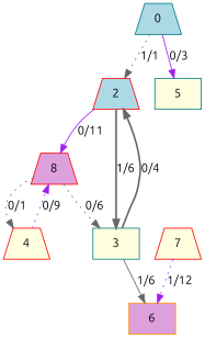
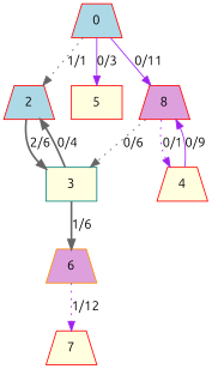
  digraph {
    fontname=Ubuntu
    node [color=red fillcolor=lightyellow fontname=Ubuntu shape=trapezium style=filled]
    edge [color=gray40 fontname=Ubuntu style=dotted]
-   0 [color=teal fillcolor=lightblue]
+   0 [fillcolor=lightblue]
    2 [fillcolor=lightblue]
-   5 [color=teal shape=box]
+   5 [shape=box]
    n4 [fillcolor=plum label=8]
    3 [color=teal shape=box]
    4
-   6 [color=darkorange fillcolor=plum shape=box]
+   6 [color=darkorange fillcolor=plum]
    7
    0 -> 2 [label="1/1"]
    0 -> 5 [color=purple label="0/3" style=solid]
-   2 -> n4 [color=purple label="0/11" style=solid]
-   2 -> 3 [label="1/6" style=bold]
+   0 -> n4 [color=purple label="0/11" style=solid]
+   2 -> 3 [label="2/6" style=bold]
    n4 -> 3 [label="0/6"]
-   n4 -> 4 [label="0/1"]
+   n4 -> 4 [color=purple label="0/1"]
    3 -> 2 [label="0/4" style=bold]
-   3 -> 6 [label="1/6" style=solid]
-   4 -> n4 [color=purple label="0/9"]
-   7 -> 6 [color=purple label="1/12"]
+   3 -> 6 [label="1/6" style=bold]
+   4 -> n4 [color=purple label="0/9" style=solid]
+   6 -> 7 [color=purple label="1/12"]
  }
